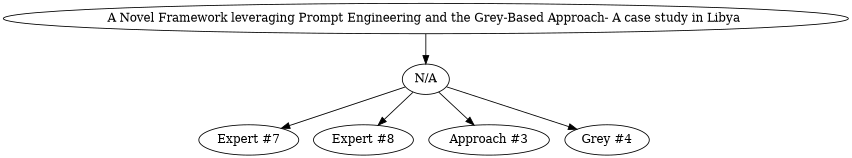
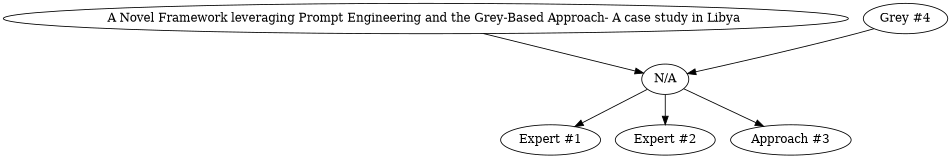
  digraph {
    "A Novel Framework leveraging Prompt Engineering and the Grey-Based Approach- A case study in Libya "
    "N/A"
-   "Expert #1" [label="Expert #7"]
-   "Expert #2" [label="Expert #8"]
+   "Expert #1"
+   "Expert #2"
    n5 [label="Approach #3"]
    n6 [label="Grey #4"]
    "A Novel Framework leveraging Prompt Engineering and the Grey-Based Approach- A case study in Libya " -> "N/A"
    "N/A" -> "Expert #1"
    "N/A" -> "Expert #2"
    "N/A" -> n5
-   "N/A" -> n6
+   n6 -> "N/A"
  }
